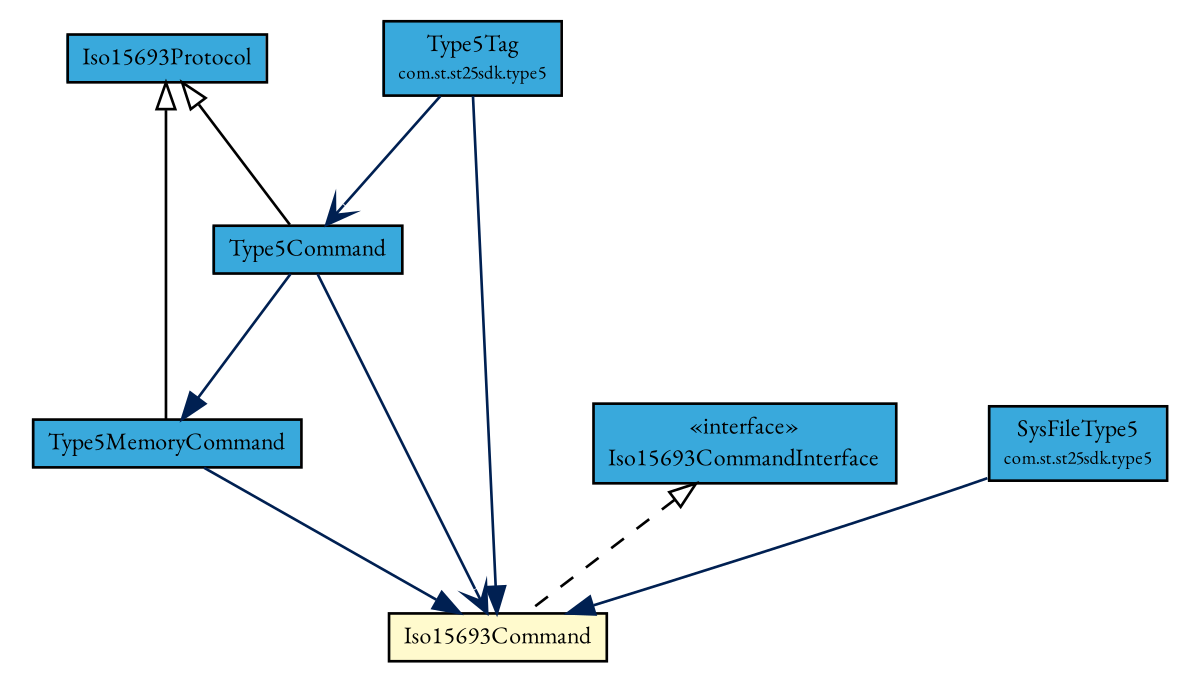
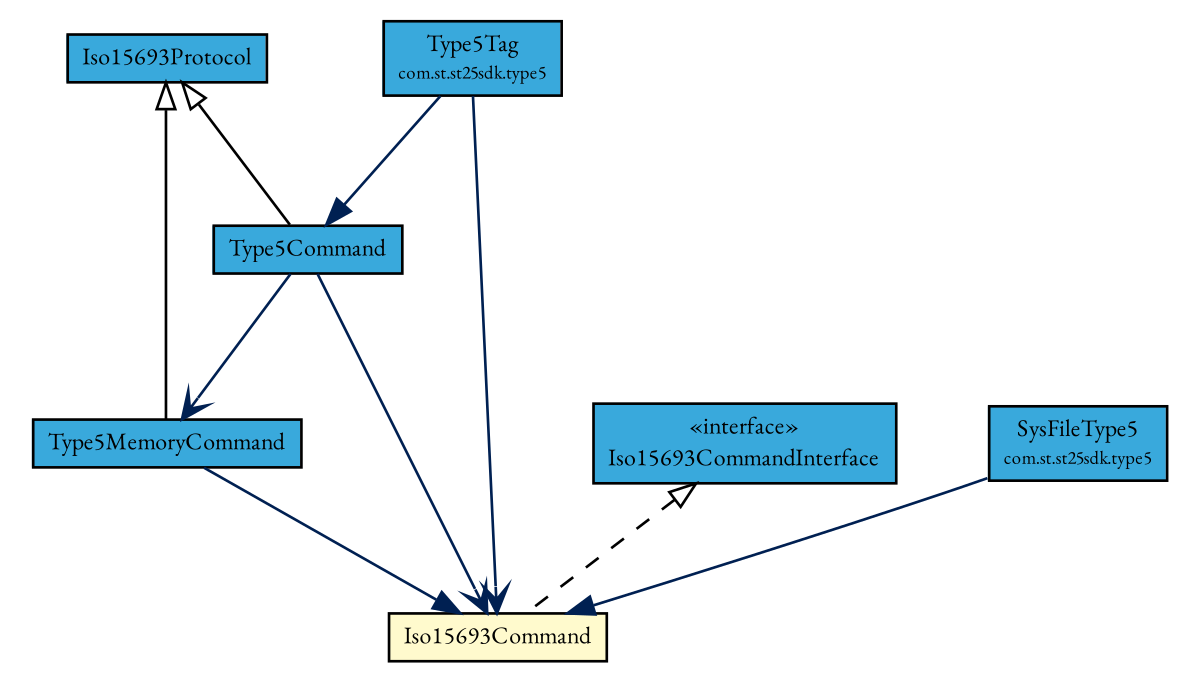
  digraph {
    fontname="EB Garamond"
    nodesep=0.25
    ranksep=0.5
    node [fontcolor=black fontname="EB Garamond" fontsize=9.0 shape=plaintext]
    edge [arrowhead=open color="#002052" fontcolor="#002052" fontname="EB Garamond" fontsize=10.0 headport=p labelfontname=arial labelfontsize=10 tailport=p]
    n1 [label=<<table title="com.st.st25sdk.command.Type5MemoryCommand" border="0" cellborder="1" cellspacing="0" cellpadding="2" port="p" bgcolor="#39a9dc" href="./Type5MemoryCommand.html"> 		<tr><td><table border="0" cellspacing="0" cellpadding="1"> <tr><td align="center" balign="center"> Type5MemoryCommand </td></tr> 		</table></td></tr> 		</table>>]
    n2 [label=<<table title="com.st.st25sdk.command.Iso15693Command" border="0" cellborder="1" cellspacing="0" cellpadding="2" port="p" bgcolor="lemonChiffon" href="./Iso15693Command.html"> 		<tr><td><table border="0" cellspacing="0" cellpadding="1"> <tr><td align="center" balign="center"> Iso15693Command </td></tr> 		</table></td></tr> 		</table>>]
    n3 [label=<<table title="com.st.st25sdk.command.Type5Command" border="0" cellborder="1" cellspacing="0" cellpadding="2" port="p" bgcolor="#39a9dc" href="./Type5Command.html"> 		<tr><td><table border="0" cellspacing="0" cellpadding="1"> <tr><td align="center" balign="center"> Type5Command </td></tr> 		</table></td></tr> 		</table>>]
    n4 [label=<<table title="com.st.st25sdk.command.Iso15693Protocol" border="0" cellborder="1" cellspacing="0" cellpadding="2" port="p" bgcolor="#39a9dc" href="./Iso15693Protocol.html"> 		<tr><td><table border="0" cellspacing="0" cellpadding="1"> <tr><td align="center" balign="center"> Iso15693Protocol </td></tr> 		</table></td></tr> 		</table>>]
    n5 [label=<<table title="com.st.st25sdk.command.Iso15693CommandInterface" border="0" cellborder="1" cellspacing="0" cellpadding="2" port="p" bgcolor="#39a9dc" href="./Iso15693CommandInterface.html"> 		<tr><td><table border="0" cellspacing="0" cellpadding="1"> <tr><td align="center" balign="center"> &#171;interface&#187; </td></tr> <tr><td align="center" balign="center"> Iso15693CommandInterface </td></tr> 		</table></td></tr> 		</table>>]
    n6 [label=<<table title="com.st.st25sdk.type5.Type5Tag" border="0" cellborder="1" cellspacing="0" cellpadding="2" port="p" bgcolor="#39a9dc" href="../type5/Type5Tag.html"> 		<tr><td><table border="0" cellspacing="0" cellpadding="1"> <tr><td align="center" balign="center"> Type5Tag </td></tr> <tr><td align="center" balign="center"><font point-size="7.0"> com.st.st25sdk.type5 </font></td></tr> 		</table></td></tr> 		</table>>]
    n7 [label=<<table title="com.st.st25sdk.type5.SysFileType5" border="0" cellborder="1" cellspacing="0" cellpadding="2" port="p" bgcolor="#39a9dc" href="../type5/SysFileType5.html"> 		<tr><td><table border="0" cellspacing="0" cellpadding="1"> <tr><td align="center" balign="center"> SysFileType5 </td></tr> <tr><td align="center" balign="center"><font point-size="7.0"> com.st.st25sdk.type5 </font></td></tr> 		</table></td></tr> 		</table>>]
    n1 -> n2 [arrowhead=normal]
-   n3 -> n1 [arrowhead=normal]
+   n3 -> n1
    n3 -> n2
    n4 -> n1 [arrowtail=empty dir=back fontsize=10 arrowhead="" color="" fontcolor=""]
    n4 -> n3 [arrowtail=empty dir=back fontsize=10 arrowhead="" color="" fontcolor=""]
    n5 -> n2 [arrowtail=empty dir=back fontsize=10 style=dashed arrowhead="" color="" fontcolor=""]
-   n6 -> n2 [arrowhead=normal]
-   n6 -> n3
+   n6 -> n2
+   n6 -> n3 [arrowhead=normal]
    n7 -> n2 [arrowhead=normal]
  }
